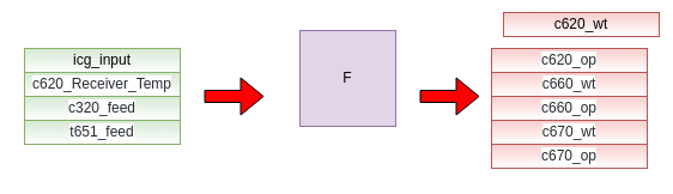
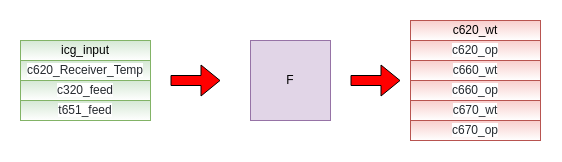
  <mxCell id="0" />
  <mxCell id="1" parent="0" />
  <mxCell id="2" value="icg_input" style="text;html=1;align=center;verticalAlign=middle;whiteSpace=wrap;rounded=0;fillColor=#d5e8d4;strokeColor=#82b366;gradientColor=#ffffff;" vertex="1" parent="1"><mxGeometry x="20" y="40" width="130" height="20" as="geometry" /></mxCell>
  <mxCell id="3" value="&lt;span style=&quot;color: rgb(36 , 41 , 46) ; font-family: , &amp;#34;consolas&amp;#34; , &amp;#34;liberation mono&amp;#34; , &amp;#34;menlo&amp;#34; , monospace ; background-color: rgb(255 , 255 , 255)&quot;&gt;c620_Receiver_Temp&lt;/span&gt;" style="text;html=1;align=center;verticalAlign=middle;whiteSpace=wrap;rounded=0;fillColor=#d5e8d4;strokeColor=#82b366;gradientColor=#ffffff;" vertex="1" parent="1"><mxGeometry x="20" y="60" width="130" height="20" as="geometry" /></mxCell>
  <mxCell id="4" value="&lt;span style=&quot;color: rgb(36 , 41 , 46) ; font-family: , &amp;#34;consolas&amp;#34; , &amp;#34;liberation mono&amp;#34; , &amp;#34;menlo&amp;#34; , monospace ; background-color: rgb(255 , 255 , 255)&quot;&gt;c320_feed&lt;/span&gt;" style="text;html=1;align=center;verticalAlign=middle;whiteSpace=wrap;rounded=0;fillColor=#d5e8d4;strokeColor=#82b366;gradientColor=#ffffff;" vertex="1" parent="1"><mxGeometry x="20" y="80" width="130" height="20" as="geometry" /></mxCell>
  <mxCell id="5" value="&lt;span style=&quot;color: rgb(36 , 41 , 46) ; font-family: , &amp;#34;consolas&amp;#34; , &amp;#34;liberation mono&amp;#34; , &amp;#34;menlo&amp;#34; , monospace ; background-color: rgb(255 , 255 , 255)&quot;&gt;t651_feed&lt;/span&gt;" style="text;html=1;align=center;verticalAlign=middle;whiteSpace=wrap;rounded=0;fillColor=#d5e8d4;strokeColor=#82b366;gradientColor=#ffffff;" vertex="1" parent="1"><mxGeometry x="20" y="100" width="130" height="20" as="geometry" /></mxCell>
  <mxCell id="6" value="" style="shape=flexArrow;endArrow=classic;html=1;fillColor=#FF0000;" edge="1" parent="1"><mxGeometry width="50" height="50" relative="1" as="geometry"><mxPoint x="170" y="80" as="sourcePoint" /><mxPoint x="220" y="80" as="targetPoint" /></mxGeometry></mxCell>
- <mxCell id="7" value="F" style="whiteSpace=wrap;html=1;aspect=fixed;strokeColor=#9673a6;fillColor=#e1d5e7;" vertex="1" parent="1"><mxGeometry x="250" y="25" width="80" height="80" as="geometry" /></mxCell>
- <mxCell id="8" value="c620_wt" style="text;html=1;align=center;verticalAlign=middle;whiteSpace=wrap;rounded=0;fillColor=#f8cecc;strokeColor=#b85450;gradientColor=#ffffff;" vertex="1" parent="1"><mxGeometry x="420" y="10" width="130" height="20" as="geometry" /></mxCell>
+ <mxCell id="7" value="F" style="whiteSpace=wrap;html=1;aspect=fixed;strokeColor=#9673a6;fillColor=#e1d5e7;" vertex="1" parent="1"><mxGeometry x="250" y="40" width="80" height="80" as="geometry" /></mxCell>
+ <mxCell id="8" value="c620_wt" style="text;html=1;align=center;verticalAlign=middle;whiteSpace=wrap;rounded=0;fillColor=#f8cecc;strokeColor=#b85450;gradientColor=#ffffff;" vertex="1" parent="1"><mxGeometry x="410" y="20" width="130" height="20" as="geometry" /></mxCell>
  <mxCell id="9" value="&lt;font color=&quot;#24292e&quot;&gt;&lt;span style=&quot;background-color: rgb(255 , 255 , 255)&quot;&gt;c620_op&lt;/span&gt;&lt;/font&gt;" style="text;html=1;align=center;verticalAlign=middle;whiteSpace=wrap;rounded=0;fillColor=#f8cecc;strokeColor=#b85450;gradientColor=#ffffff;" vertex="1" parent="1"><mxGeometry x="410" y="40" width="130" height="20" as="geometry" /></mxCell>
  <mxCell id="10" value="&lt;span style=&quot;color: rgb(36 , 41 , 46) ; font-family: , &amp;#34;consolas&amp;#34; , &amp;#34;liberation mono&amp;#34; , &amp;#34;menlo&amp;#34; , monospace ; background-color: rgb(255 , 255 , 255)&quot;&gt;c660_wt&lt;/span&gt;" style="text;html=1;align=center;verticalAlign=middle;whiteSpace=wrap;rounded=0;fillColor=#f8cecc;strokeColor=#b85450;gradientColor=#ffffff;" vertex="1" parent="1"><mxGeometry x="410" y="60" width="130" height="20" as="geometry" /></mxCell>
  <mxCell id="11" value="&lt;font color=&quot;#24292e&quot;&gt;&lt;span style=&quot;background-color: rgb(255 , 255 , 255)&quot;&gt;c660_op&lt;/span&gt;&lt;/font&gt;" style="text;html=1;align=center;verticalAlign=middle;whiteSpace=wrap;rounded=0;fillColor=#f8cecc;strokeColor=#b85450;gradientColor=#ffffff;" vertex="1" parent="1"><mxGeometry x="410" y="80" width="130" height="20" as="geometry" /></mxCell>
  <mxCell id="12" value="&lt;span style=&quot;color: rgb(36 , 41 , 46) ; font-family: , &amp;#34;consolas&amp;#34; , &amp;#34;liberation mono&amp;#34; , &amp;#34;menlo&amp;#34; , monospace ; background-color: rgb(255 , 255 , 255)&quot;&gt;c670_wt&lt;/span&gt;" style="text;html=1;align=center;verticalAlign=middle;whiteSpace=wrap;rounded=0;fillColor=#f8cecc;strokeColor=#b85450;gradientColor=#ffffff;" vertex="1" parent="1"><mxGeometry x="410" y="100" width="130" height="20" as="geometry" /></mxCell>
  <mxCell id="13" value="&lt;span style=&quot;color: rgb(36 , 41 , 46) ; font-family: , &amp;#34;consolas&amp;#34; , &amp;#34;liberation mono&amp;#34; , &amp;#34;menlo&amp;#34; , monospace ; background-color: rgb(255 , 255 , 255)&quot;&gt;c670_op&lt;/span&gt;" style="text;html=1;align=center;verticalAlign=middle;whiteSpace=wrap;rounded=0;fillColor=#f8cecc;strokeColor=#b85450;gradientColor=#ffffff;" vertex="1" parent="1"><mxGeometry x="410" y="120" width="130" height="20" as="geometry" /></mxCell>
  <mxCell id="14" value="" style="shape=flexArrow;endArrow=classic;html=1;fillColor=#FF0000;" edge="1" parent="1"><mxGeometry width="50" height="50" relative="1" as="geometry"><mxPoint x="350" y="80" as="sourcePoint" /><mxPoint x="400" y="80" as="targetPoint" /></mxGeometry></mxCell>
